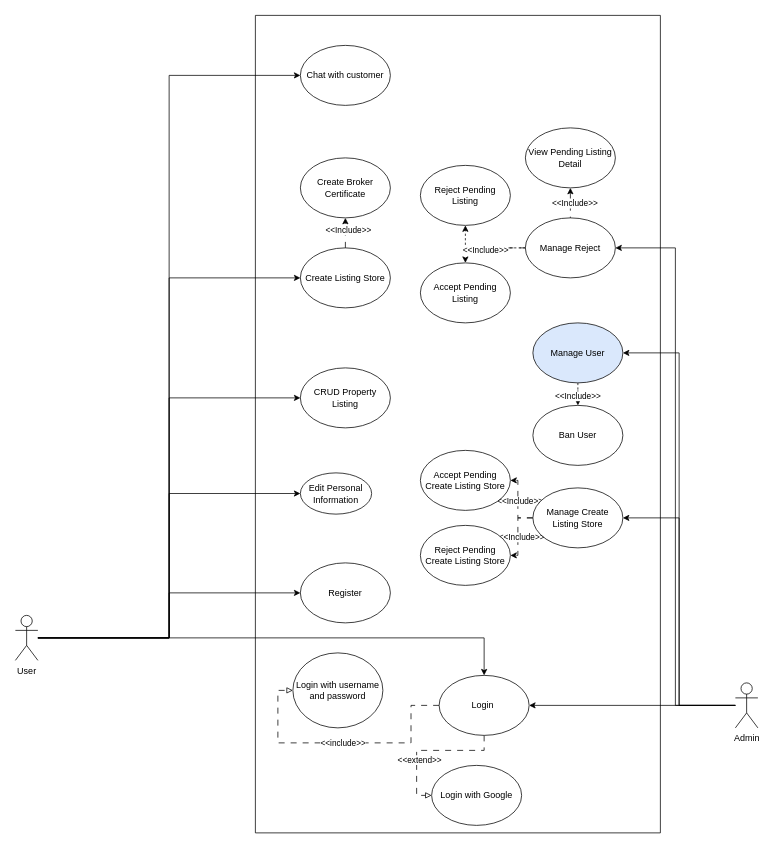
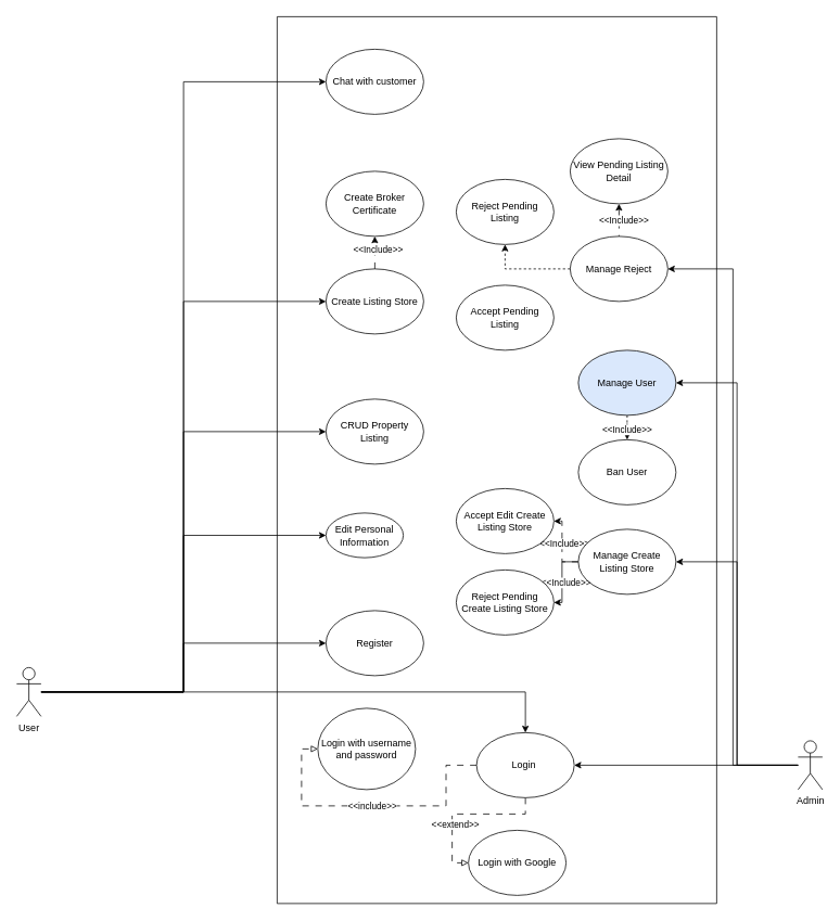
  <mxCell id="0" />
  <mxCell id="1" parent="0" />
  <mxCell id="2" style="edgeStyle=orthogonalEdgeStyle;rounded=0;orthogonalLoop=1;jettySize=auto;html=1;" edge="1" parent="1" source="8" target="18"><mxGeometry relative="1" as="geometry" /></mxCell>
  <mxCell id="3" style="edgeStyle=orthogonalEdgeStyle;rounded=0;orthogonalLoop=1;jettySize=auto;html=1;entryX=0;entryY=0.5;entryDx=0;entryDy=0;" edge="1" parent="1" source="8" target="21"><mxGeometry relative="1" as="geometry" /></mxCell>
  <mxCell id="4" style="edgeStyle=orthogonalEdgeStyle;rounded=0;orthogonalLoop=1;jettySize=auto;html=1;entryX=0;entryY=0.5;entryDx=0;entryDy=0;" edge="1" parent="1" source="8" target="22"><mxGeometry relative="1" as="geometry" /></mxCell>
  <mxCell id="5" style="edgeStyle=orthogonalEdgeStyle;rounded=0;orthogonalLoop=1;jettySize=auto;html=1;entryX=0;entryY=0.5;entryDx=0;entryDy=0;" edge="1" parent="1" source="8" target="25"><mxGeometry relative="1" as="geometry" /></mxCell>
  <mxCell id="6" style="edgeStyle=orthogonalEdgeStyle;rounded=0;orthogonalLoop=1;jettySize=auto;html=1;entryX=0;entryY=0.5;entryDx=0;entryDy=0;" edge="1" parent="1" source="8" target="27"><mxGeometry relative="1" as="geometry" /></mxCell>
  <mxCell id="7" style="edgeStyle=orthogonalEdgeStyle;rounded=0;orthogonalLoop=1;jettySize=auto;html=1;entryX=0;entryY=0.5;entryDx=0;entryDy=0;" edge="1" parent="1" source="8" target="28"><mxGeometry relative="1" as="geometry" /></mxCell>
  <mxCell id="8" value="User" style="shape=umlActor;verticalLabelPosition=bottom;verticalAlign=top;html=1;outlineConnect=0;" vertex="1" parent="1"><mxGeometry x="20" y="820" width="30" height="60" as="geometry" /></mxCell>
  <mxCell id="9" style="edgeStyle=orthogonalEdgeStyle;rounded=0;orthogonalLoop=1;jettySize=auto;html=1;entryX=1;entryY=0.5;entryDx=0;entryDy=0;" edge="1" parent="1" source="13" target="18"><mxGeometry relative="1" as="geometry" /></mxCell>
  <mxCell id="10" style="edgeStyle=orthogonalEdgeStyle;rounded=0;orthogonalLoop=1;jettySize=auto;html=1;entryX=1;entryY=0.5;entryDx=0;entryDy=0;" edge="1" parent="1" source="13" target="32"><mxGeometry relative="1" as="geometry" /></mxCell>
  <mxCell id="11" style="edgeStyle=orthogonalEdgeStyle;rounded=0;orthogonalLoop=1;jettySize=auto;html=1;entryX=1;entryY=0.5;entryDx=0;entryDy=0;" edge="1" parent="1" source="13" target="46"><mxGeometry relative="1" as="geometry" /></mxCell>
  <mxCell id="12" style="edgeStyle=orthogonalEdgeStyle;rounded=0;orthogonalLoop=1;jettySize=auto;html=1;entryX=1;entryY=0.5;entryDx=0;entryDy=0;" edge="1" parent="1" source="13" target="40"><mxGeometry relative="1" as="geometry" /></mxCell>
  <mxCell id="13" value="Admin" style="shape=umlActor;verticalLabelPosition=bottom;verticalAlign=top;html=1;outlineConnect=0;" vertex="1" parent="1"><mxGeometry x="980" y="910" width="30" height="60" as="geometry" /></mxCell>
  <mxCell id="14" value="" style="swimlane;startSize=0;" vertex="1" parent="1"><mxGeometry x="340" y="20" width="540" height="1090" as="geometry" /></mxCell>
  <mxCell id="15" value="&amp;lt;&amp;lt;include&amp;gt;&amp;gt;" style="edgeStyle=orthogonalEdgeStyle;rounded=0;orthogonalLoop=1;jettySize=auto;html=1;entryX=0;entryY=0.5;entryDx=0;entryDy=0;dashed=1;dashPattern=8 8;endArrow=block;endFill=0;" edge="1" parent="14" source="18" target="19"><mxGeometry relative="1" as="geometry" /></mxCell>
  <mxCell id="16" style="edgeStyle=orthogonalEdgeStyle;rounded=0;orthogonalLoop=1;jettySize=auto;html=1;entryX=0;entryY=0.5;entryDx=0;entryDy=0;dashed=1;dashPattern=8 8;endArrow=block;endFill=0;" edge="1" parent="14" source="18" target="20"><mxGeometry relative="1" as="geometry" /></mxCell>
  <mxCell id="17" value="&amp;lt;&amp;lt;extend&amp;gt;&amp;gt;" style="edgeLabel;html=1;align=center;verticalAlign=middle;resizable=0;points=[];" vertex="1" connectable="0" parent="16"><mxGeometry x="0.284" y="3" relative="1" as="geometry"><mxPoint as="offset" /></mxGeometry></mxCell>
  <mxCell id="18" value="Login&amp;nbsp;" style="ellipse;whiteSpace=wrap;html=1;" vertex="1" parent="14"><mxGeometry x="245" y="880" width="120" height="80" as="geometry" /></mxCell>
  <mxCell id="19" value="Login with username and password" style="ellipse;whiteSpace=wrap;html=1;" vertex="1" parent="14"><mxGeometry x="50" y="850" width="120" height="100" as="geometry" /></mxCell>
  <mxCell id="20" value="Login with Google" style="ellipse;whiteSpace=wrap;html=1;" vertex="1" parent="14"><mxGeometry x="235" y="1000" width="120" height="80" as="geometry" /></mxCell>
  <mxCell id="21" value="Register" style="ellipse;whiteSpace=wrap;html=1;" vertex="1" parent="14"><mxGeometry x="60" y="730" width="120" height="80" as="geometry" /></mxCell>
  <mxCell id="22" value="Edit Personal Information" style="ellipse;whiteSpace=wrap;html=1;" vertex="1" parent="14"><mxGeometry x="60" y="610" width="95" height="55" as="geometry" /></mxCell>
  <mxCell id="23" value="" style="edgeStyle=orthogonalEdgeStyle;rounded=0;orthogonalLoop=1;jettySize=auto;html=1;dashed=1;dashPattern=8 8;" edge="1" parent="14" source="25" target="26"><mxGeometry relative="1" as="geometry" /></mxCell>
  <mxCell id="24" value="&amp;lt;&amp;lt;Include&amp;gt;&amp;gt;" style="edgeLabel;html=1;align=center;verticalAlign=middle;resizable=0;points=[];" vertex="1" connectable="0" parent="23"><mxGeometry x="0.2" y="-3" relative="1" as="geometry"><mxPoint as="offset" /></mxGeometry></mxCell>
  <mxCell id="25" value="Create Listing Store" style="ellipse;whiteSpace=wrap;html=1;" vertex="1" parent="14"><mxGeometry x="60" y="310" width="120" height="80" as="geometry" /></mxCell>
  <mxCell id="26" value="Create Broker Certificate" style="ellipse;whiteSpace=wrap;html=1;" vertex="1" parent="14"><mxGeometry x="60" y="190" width="120" height="80" as="geometry" /></mxCell>
  <mxCell id="27" value="CRUD Property Listing" style="ellipse;whiteSpace=wrap;html=1;" vertex="1" parent="14"><mxGeometry x="60" y="470" width="120" height="80" as="geometry" /></mxCell>
  <mxCell id="28" value="Chat with customer" style="ellipse;whiteSpace=wrap;html=1;" vertex="1" parent="14"><mxGeometry x="60" y="40" width="120" height="80" as="geometry" /></mxCell>
  <mxCell id="29" style="edgeStyle=orthogonalEdgeStyle;rounded=0;orthogonalLoop=1;jettySize=auto;html=1;entryX=0.5;entryY=1;entryDx=0;entryDy=0;dashed=1;" edge="1" parent="14" source="32" target="33"><mxGeometry relative="1" as="geometry" /></mxCell>
- <mxCell id="30" style="edgeStyle=orthogonalEdgeStyle;rounded=0;orthogonalLoop=1;jettySize=auto;html=1;entryX=0.5;entryY=0;entryDx=0;entryDy=0;dashed=1;dashPattern=8 8;" edge="1" parent="14" source="32" target="34"><mxGeometry relative="1" as="geometry" /></mxCell>
- <mxCell id="31" value="&amp;lt;&amp;lt;Include&amp;gt;&amp;gt;" style="edgeLabel;html=1;align=center;verticalAlign=middle;resizable=0;points=[];" vertex="1" connectable="0" parent="30"><mxGeometry x="0.08" y="2" relative="1" as="geometry"><mxPoint as="offset" /></mxGeometry></mxCell>
  <mxCell id="32" value="Manage Reject" style="ellipse;whiteSpace=wrap;html=1;" vertex="1" parent="14"><mxGeometry x="360" y="270" width="120" height="80" as="geometry" /></mxCell>
  <mxCell id="33" value="Reject Pending Listing" style="ellipse;whiteSpace=wrap;html=1;" vertex="1" parent="14"><mxGeometry x="220" y="200" width="120" height="80" as="geometry" /></mxCell>
  <mxCell id="34" value="Accept Pending Listing" style="ellipse;whiteSpace=wrap;html=1;" vertex="1" parent="14"><mxGeometry x="220" y="330" width="120" height="80" as="geometry" /></mxCell>
  <mxCell id="35" value="" style="edgeStyle=orthogonalEdgeStyle;rounded=0;orthogonalLoop=1;jettySize=auto;html=1;startArrow=classic;startFill=1;endArrow=none;endFill=0;dashed=1;dashPattern=8 8;" edge="1" parent="14" source="37" target="32"><mxGeometry relative="1" as="geometry" /></mxCell>
  <mxCell id="36" value="&amp;lt;&amp;lt;Include&amp;gt;&amp;gt;" style="edgeLabel;html=1;align=center;verticalAlign=middle;resizable=0;points=[];" vertex="1" connectable="0" parent="35"><mxGeometry y="5" relative="1" as="geometry"><mxPoint as="offset" /></mxGeometry></mxCell>
  <mxCell id="37" value="View Pending Listing Detail" style="ellipse;whiteSpace=wrap;html=1;" vertex="1" parent="14"><mxGeometry x="360" y="150" width="120" height="80" as="geometry" /></mxCell>
  <mxCell id="38" value="" style="edgeStyle=orthogonalEdgeStyle;rounded=0;orthogonalLoop=1;jettySize=auto;html=1;dashed=1;" edge="1" parent="14" source="40" target="41"><mxGeometry relative="1" as="geometry" /></mxCell>
  <mxCell id="39" value="&amp;lt;&amp;lt;Include&amp;gt;&amp;gt;" style="edgeLabel;html=1;align=center;verticalAlign=middle;resizable=0;points=[];" vertex="1" connectable="0" parent="38"><mxGeometry x="-0.318" y="-1" relative="1" as="geometry"><mxPoint as="offset" /></mxGeometry></mxCell>
  <mxCell id="40" value="Manage User" style="ellipse;whiteSpace=wrap;html=1;fillColor=#dae8fc;" vertex="1" parent="14"><mxGeometry x="370" y="410" width="120" height="80" as="geometry" /></mxCell>
  <mxCell id="41" value="Ban User" style="ellipse;whiteSpace=wrap;html=1;" vertex="1" parent="14"><mxGeometry x="370" y="520" width="120" height="80" as="geometry" /></mxCell>
  <mxCell id="42" style="edgeStyle=orthogonalEdgeStyle;rounded=0;orthogonalLoop=1;jettySize=auto;html=1;dashed=1;dashPattern=8 8;" edge="1" parent="14" source="46" target="47"><mxGeometry relative="1" as="geometry" /></mxCell>
  <mxCell id="43" value="&amp;lt;&amp;lt;Include&amp;gt;&amp;gt;" style="edgeLabel;html=1;align=center;verticalAlign=middle;resizable=0;points=[];" vertex="1" connectable="0" parent="42"><mxGeometry x="0.067" y="-2" relative="1" as="geometry"><mxPoint as="offset" /></mxGeometry></mxCell>
- <mxCell id="44" style="edgeStyle=orthogonalEdgeStyle;rounded=0;orthogonalLoop=1;jettySize=auto;html=1;dashed=1;dashPattern=8 8;" edge="1" parent="14" source="46" target="48"><mxGeometry relative="1" as="geometry" /></mxCell>
+ <mxCell id="44" style="edgeStyle=orthogonalEdgeStyle;rounded=0;orthogonalLoop=1;jettySize=auto;html=1;dashed=0;dashPattern=8 8;" edge="1" parent="14" source="46" target="48"><mxGeometry relative="1" as="geometry" /></mxCell>
  <mxCell id="45" value="&amp;lt;&amp;lt;Include&amp;gt;&amp;gt;" style="edgeLabel;html=1;align=center;verticalAlign=middle;resizable=0;points=[];" vertex="1" connectable="0" parent="44"><mxGeometry x="0.127" y="4" relative="1" as="geometry"><mxPoint as="offset" /></mxGeometry></mxCell>
  <mxCell id="46" value="Manage Create Listing Store" style="ellipse;whiteSpace=wrap;html=1;" vertex="1" parent="14"><mxGeometry x="370" y="630" width="120" height="80" as="geometry" /></mxCell>
- <mxCell id="47" value="Accept Pending Create Listing Store" style="ellipse;whiteSpace=wrap;html=1;" vertex="1" parent="14"><mxGeometry x="220" y="580" width="120" height="80" as="geometry" /></mxCell>
+ <mxCell id="47" value="Accept Edit Create Listing Store" style="ellipse;whiteSpace=wrap;html=1;" vertex="1" parent="14"><mxGeometry x="220" y="580" width="120" height="80" as="geometry" /></mxCell>
  <mxCell id="48" value="Reject Pending Create Listing Store" style="ellipse;whiteSpace=wrap;html=1;" vertex="1" parent="14"><mxGeometry x="220" y="680" width="120" height="80" as="geometry" /></mxCell>
